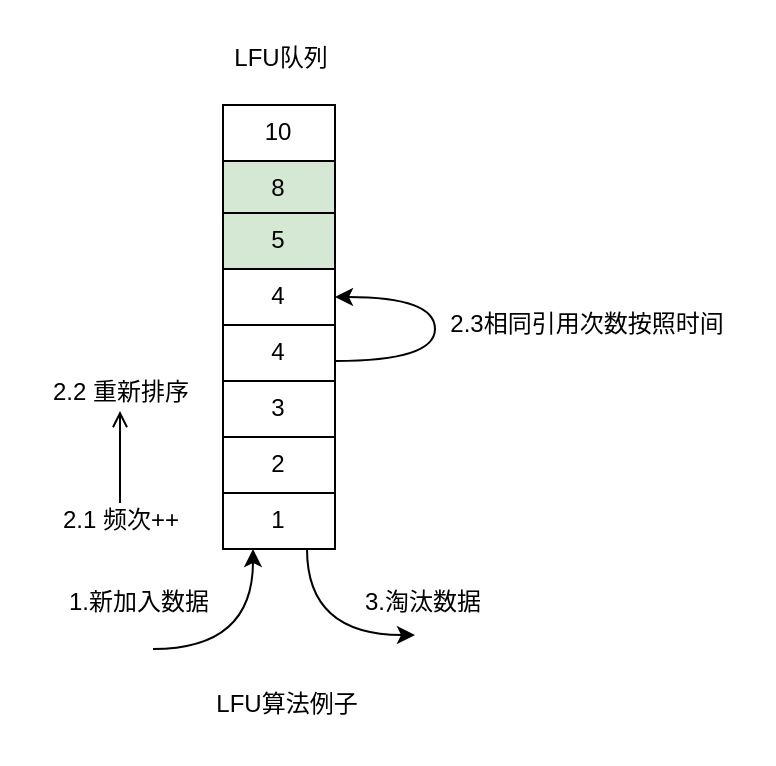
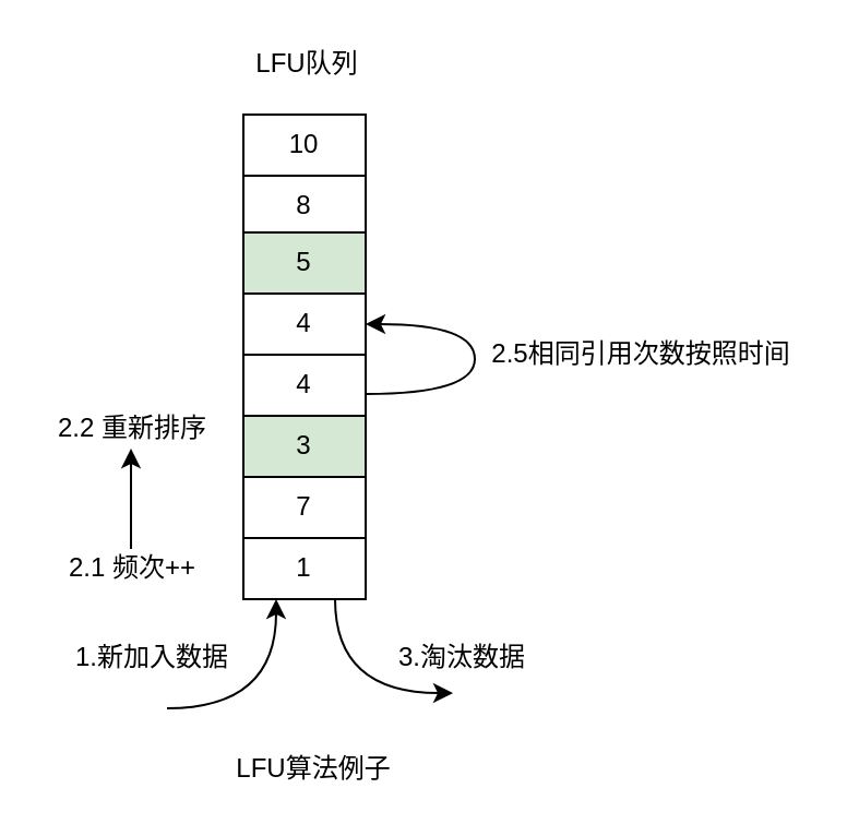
  <mxCell id="0" />
  <mxCell id="1" parent="0" />
  <mxCell id="2" value="10" style="rounded=0;whiteSpace=wrap;html=1;imageAspect=1;" vertex="1" parent="1"><mxGeometry x="111" y="52" width="56" height="28" as="geometry" /></mxCell>
- <mxCell id="3" value="8" style="rounded=0;whiteSpace=wrap;html=1;imageAspect=1;fillColor=#d5e8d4;" vertex="1" parent="1"><mxGeometry x="111" y="80" width="56" height="28" as="geometry" /></mxCell>
+ <mxCell id="3" value="8" style="rounded=0;whiteSpace=wrap;html=1;imageAspect=1;" vertex="1" parent="1"><mxGeometry x="111" y="80" width="56" height="28" as="geometry" /></mxCell>
  <mxCell id="4" value="5" style="rounded=0;whiteSpace=wrap;html=1;imageAspect=1;fillColor=#d5e8d4;" vertex="1" parent="1"><mxGeometry x="111" y="106" width="56" height="28" as="geometry" /></mxCell>
  <mxCell id="5" value="4" style="rounded=0;whiteSpace=wrap;html=1;imageAspect=1;" vertex="1" parent="1"><mxGeometry x="111" y="134" width="56" height="28" as="geometry" /></mxCell>
  <mxCell id="6" value="4" style="rounded=0;whiteSpace=wrap;html=1;imageAspect=1;" vertex="1" parent="1"><mxGeometry x="111" y="162" width="56" height="28" as="geometry" /></mxCell>
- <mxCell id="7" value="3" style="rounded=0;whiteSpace=wrap;html=1;imageAspect=1;" vertex="1" parent="1"><mxGeometry x="111" y="190" width="56" height="28" as="geometry" /></mxCell>
- <mxCell id="8" value="2" style="rounded=0;whiteSpace=wrap;html=1;imageAspect=1;" vertex="1" parent="1"><mxGeometry x="111" y="218" width="56" height="28" as="geometry" /></mxCell>
+ <mxCell id="7" value="3" style="rounded=0;whiteSpace=wrap;html=1;imageAspect=1;fillColor=#d5e8d4;" vertex="1" parent="1"><mxGeometry x="111" y="190" width="56" height="28" as="geometry" /></mxCell>
+ <mxCell id="8" value="7" style="rounded=0;whiteSpace=wrap;html=1;imageAspect=1;" vertex="1" parent="1"><mxGeometry x="111" y="218" width="56" height="28" as="geometry" /></mxCell>
  <mxCell id="9" value="1" style="rounded=0;whiteSpace=wrap;html=1;imageAspect=1;" vertex="1" parent="1"><mxGeometry x="111" y="246" width="56" height="28" as="geometry" /></mxCell>
  <mxCell id="10" value="LFU算法例子" style="text;html=1;align=center;verticalAlign=middle;resizable=0;points=[];autosize=1;strokeColor=none;" vertex="1" parent="1"><mxGeometry x="102" y="343" width="81" height="18" as="geometry" /></mxCell>
  <mxCell id="11" value="" style="curved=1;endArrow=classic;html=1;rounded=0;edgeStyle=orthogonalEdgeStyle;" edge="1" parent="1"><mxGeometry width="50" height="50" relative="1" as="geometry"><mxPoint x="76" y="324" as="sourcePoint" /><mxPoint x="126" y="274" as="targetPoint" /><Array as="points"><mxPoint x="126" y="324" /><mxPoint x="76" y="274" /></Array></mxGeometry></mxCell>
  <mxCell id="12" value="1.新加入数据" style="text;html=1;align=center;verticalAlign=middle;resizable=0;points=[];autosize=1;strokeColor=none;" vertex="1" parent="1"><mxGeometry x="29" y="292" width="80" height="18" as="geometry" /></mxCell>
- <mxCell id="13" value="" style="edgeStyle=orthogonalEdgeStyle;rounded=0;orthogonalLoop=1;jettySize=auto;html=1;endArrow=open;" edge="1" parent="1" source="14" target="15"><mxGeometry relative="1" as="geometry" /></mxCell>
+ <mxCell id="13" value="" style="edgeStyle=orthogonalEdgeStyle;rounded=0;orthogonalLoop=1;jettySize=auto;html=1;" edge="1" parent="1" source="14" target="15"><mxGeometry relative="1" as="geometry" /></mxCell>
  <mxCell id="14" value="2.1 频次++" style="text;html=1;align=center;verticalAlign=middle;resizable=0;points=[];autosize=1;strokeColor=none;" vertex="1" parent="1"><mxGeometry x="25.5" y="251" width="68" height="18" as="geometry" /></mxCell>
  <mxCell id="15" value="2.2 重新排序" style="text;html=1;align=center;verticalAlign=middle;resizable=0;points=[];autosize=1;strokeColor=none;" vertex="1" parent="1"><mxGeometry x="20.5" y="187" width="78" height="18" as="geometry" /></mxCell>
- <mxCell id="16" value="2.3相同引用次数按照时间" style="text;html=1;align=center;verticalAlign=middle;resizable=0;points=[];autosize=1;strokeColor=none;" vertex="1" parent="1"><mxGeometry x="219" y="153" width="147" height="18" as="geometry" /></mxCell>
+ <mxCell id="16" value="2.5相同引用次数按照时间" style="text;html=1;align=center;verticalAlign=middle;resizable=0;points=[];autosize=1;strokeColor=none;" vertex="1" parent="1"><mxGeometry x="219" y="153" width="147" height="18" as="geometry" /></mxCell>
  <mxCell id="17" value="LFU队列" style="text;html=1;align=center;verticalAlign=middle;resizable=0;points=[];autosize=1;strokeColor=none;" vertex="1" parent="1"><mxGeometry x="111" y="20" width="57" height="18" as="geometry" /></mxCell>
  <mxCell id="18" value="" style="curved=1;endArrow=classic;html=1;rounded=0;edgeStyle=orthogonalEdgeStyle;entryX=1;entryY=0.5;entryDx=0;entryDy=0;" edge="1" parent="1" target="5"><mxGeometry width="50" height="50" relative="1" as="geometry"><mxPoint x="167" y="180" as="sourcePoint" /><mxPoint x="217" y="130" as="targetPoint" /><Array as="points"><mxPoint x="217" y="180" /><mxPoint x="217" y="148" /></Array></mxGeometry></mxCell>
  <mxCell id="19" value="" style="curved=1;endArrow=classic;html=1;rounded=0;edgeStyle=orthogonalEdgeStyle;exitX=0.75;exitY=1;exitDx=0;exitDy=0;" edge="1" parent="1" source="9"><mxGeometry width="50" height="50" relative="1" as="geometry"><mxPoint x="208" y="281" as="sourcePoint" /><mxPoint x="207" y="317" as="targetPoint" /><Array as="points"><mxPoint x="153" y="317" /></Array></mxGeometry></mxCell>
  <mxCell id="20" value="3.淘汰数据" style="text;html=1;align=center;verticalAlign=middle;resizable=0;points=[];autosize=1;strokeColor=none;" vertex="1" parent="1"><mxGeometry x="177" y="292" width="68" height="18" as="geometry" /></mxCell>
